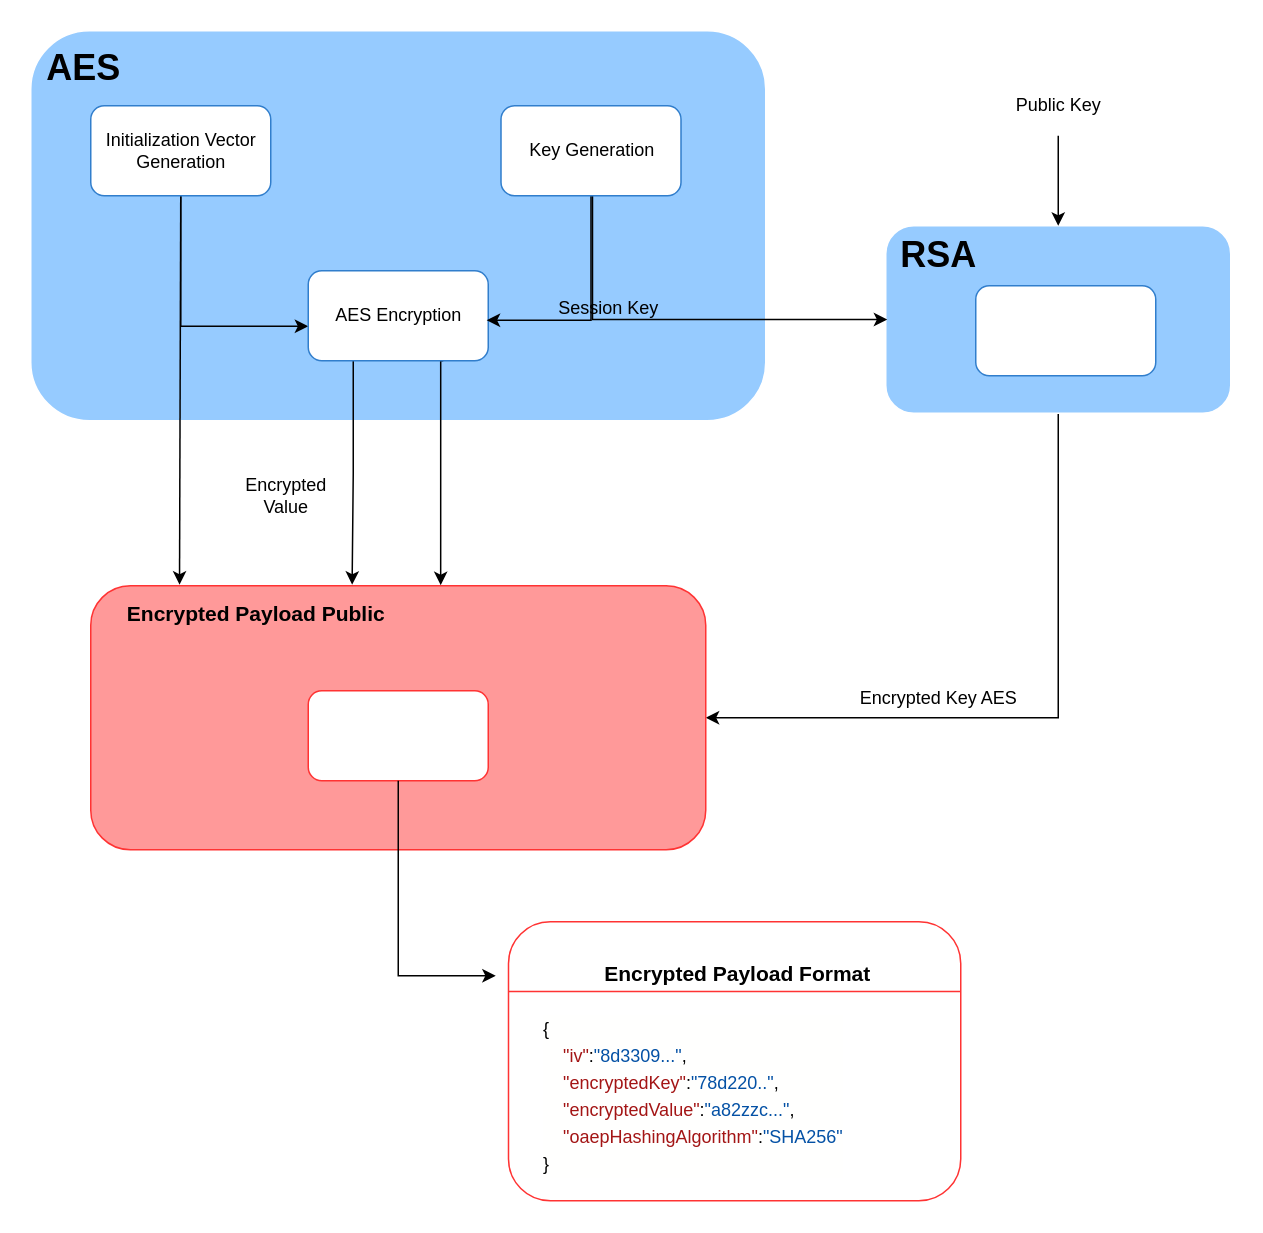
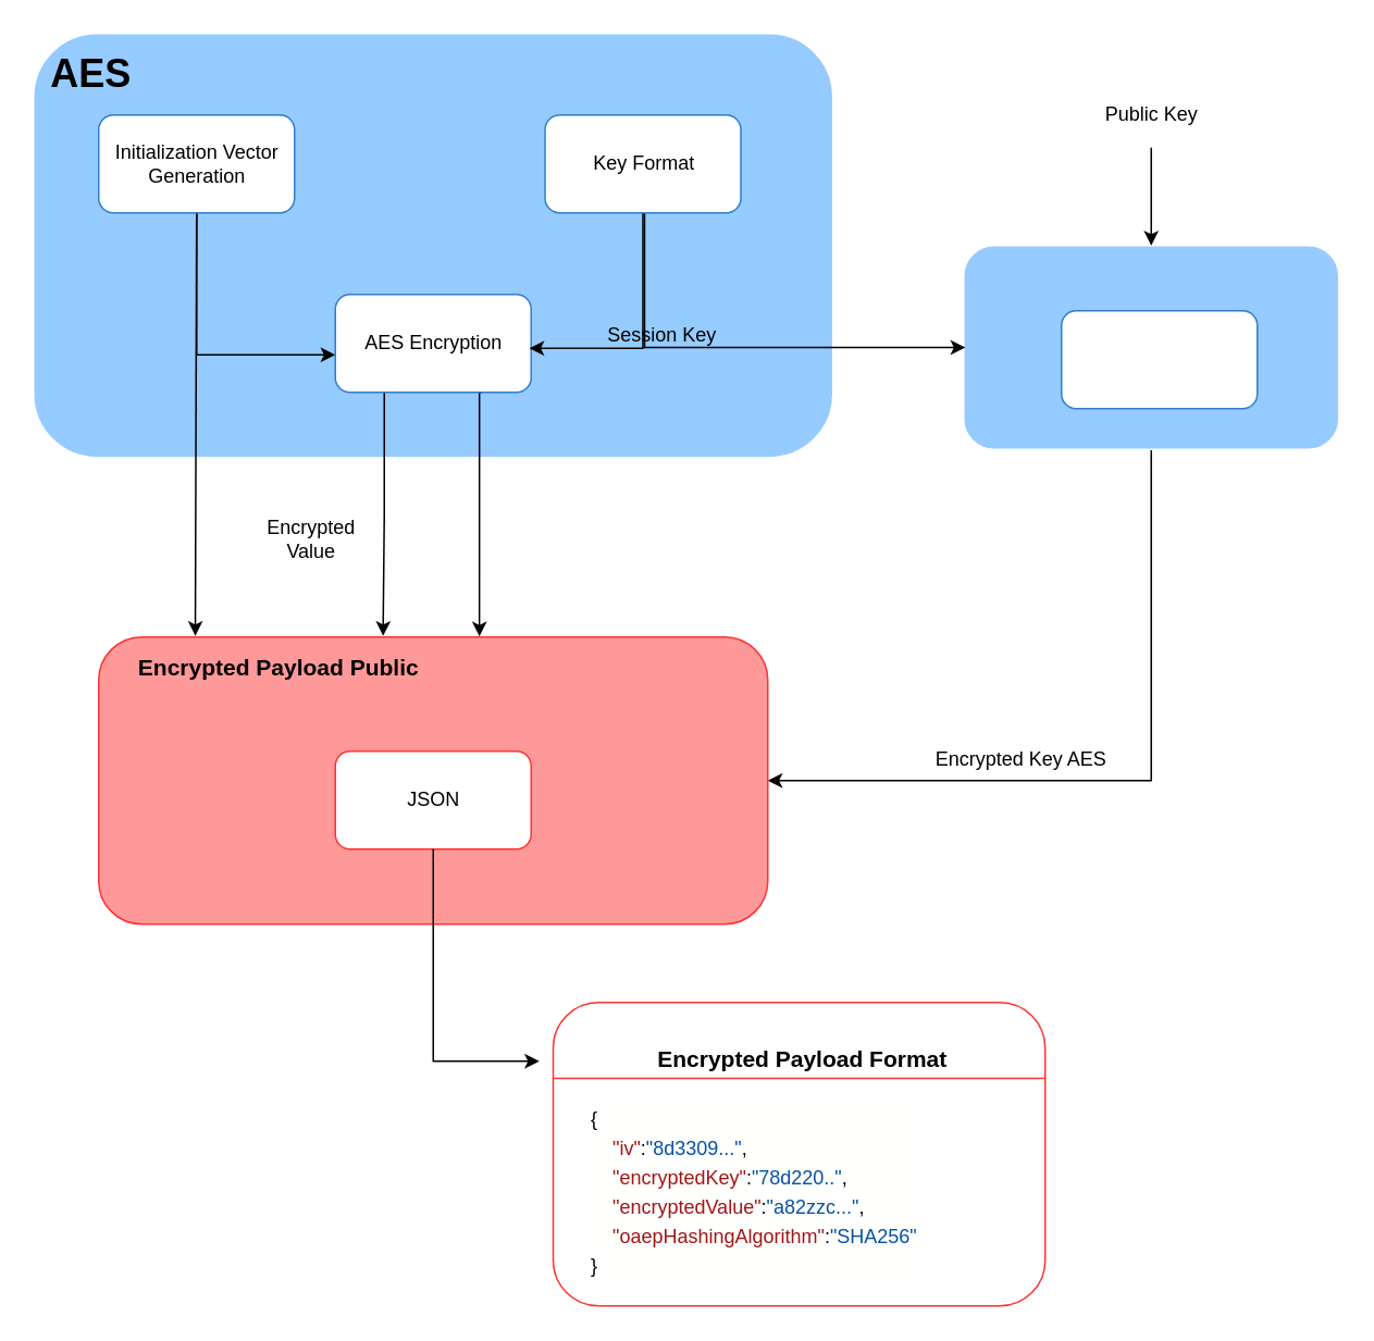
  <mxCell id="0" />
  <mxCell id="1" parent="0" />
  <mxCell id="2" value="" style="rounded=1;whiteSpace=wrap;html=1;fillColor=#96CBFF;strokeColor=#FFFFFF;" vertex="1" parent="1"><mxGeometry x="20" y="20" width="490" height="260" as="geometry" /></mxCell>
  <mxCell id="3" value="&lt;b&gt;&lt;font style=&quot;font-size: 24px;&quot;&gt;AES&lt;/font&gt;&lt;/b&gt;" style="text;html=1;resizable=0;autosize=1;align=center;verticalAlign=middle;points=[];fillColor=none;strokeColor=none;rounded=0;" vertex="1" parent="1"><mxGeometry x="20" y="25" width="70" height="40" as="geometry" /></mxCell>
  <mxCell id="4" style="edgeStyle=orthogonalEdgeStyle;rounded=0;orthogonalLoop=1;jettySize=auto;html=1;exitX=0.5;exitY=1;exitDx=0;exitDy=0;entryX=1;entryY=0.5;entryDx=0;entryDy=0;fontSize=24;" edge="1" parent="1" source="5" target="23"><mxGeometry relative="1" as="geometry" /></mxCell>
  <mxCell id="5" value="" style="rounded=1;whiteSpace=wrap;html=1;fillColor=#96CBFF;strokeColor=#FFFFFF;" vertex="1" parent="1"><mxGeometry x="590" y="150" width="230" height="125" as="geometry" /></mxCell>
  <mxCell id="6" style="edgeStyle=orthogonalEdgeStyle;rounded=0;orthogonalLoop=1;jettySize=auto;html=1;exitX=0.5;exitY=1;exitDx=0;exitDy=0;entryX=0;entryY=0.617;entryDx=0;entryDy=0;entryPerimeter=0;" edge="1" parent="1" source="8" target="11"><mxGeometry relative="1" as="geometry" /></mxCell>
  <mxCell id="7" style="edgeStyle=orthogonalEdgeStyle;rounded=0;orthogonalLoop=1;jettySize=auto;html=1;exitX=0.5;exitY=1;exitDx=0;exitDy=0;fontSize=24;entryX=0.269;entryY=0.043;entryDx=0;entryDy=0;entryPerimeter=0;" edge="1" parent="1"><mxGeometry relative="1" as="geometry"><mxPoint x="120" y="128" as="sourcePoint" /><mxPoint x="119.18" y="389.29" as="targetPoint" /><Array as="points"><mxPoint x="119" y="128" /></Array></mxGeometry></mxCell>
  <mxCell id="8" value="" style="rounded=1;whiteSpace=wrap;html=1;strokeColor=#317ECC;fillColor=#FFFFFF;" vertex="1" parent="1"><mxGeometry x="60" y="70" width="120" height="60" as="geometry" /></mxCell>
  <mxCell id="9" style="edgeStyle=orthogonalEdgeStyle;rounded=0;orthogonalLoop=1;jettySize=auto;html=1;exitX=0.25;exitY=1;exitDx=0;exitDy=0;entryX=0.425;entryY=-0.004;entryDx=0;entryDy=0;fontSize=24;entryPerimeter=0;" edge="1" parent="1" source="11" target="23"><mxGeometry relative="1" as="geometry" /></mxCell>
  <mxCell id="10" style="edgeStyle=orthogonalEdgeStyle;rounded=0;orthogonalLoop=1;jettySize=auto;html=1;exitX=0.75;exitY=1;exitDx=0;exitDy=0;fontSize=14;entryX=0.569;entryY=-0.008;entryDx=0;entryDy=0;entryPerimeter=0;" edge="1" parent="1"><mxGeometry relative="1" as="geometry"><mxPoint x="295" y="240" as="sourcePoint" /><mxPoint x="293.29" y="389.592" as="targetPoint" /><Array as="points"><mxPoint x="293" y="240" /></Array></mxGeometry></mxCell>
  <mxCell id="11" value="" style="rounded=1;whiteSpace=wrap;html=1;strokeColor=#317ECC;fillColor=#FFFFFF;" vertex="1" parent="1"><mxGeometry x="205" y="180" width="120" height="60" as="geometry" /></mxCell>
  <mxCell id="12" style="edgeStyle=orthogonalEdgeStyle;rounded=0;orthogonalLoop=1;jettySize=auto;html=1;exitX=0.5;exitY=1;exitDx=0;exitDy=0;entryX=1.036;entryY=0.6;entryDx=0;entryDy=0;entryPerimeter=0;" edge="1" parent="1" source="14" target="17"><mxGeometry relative="1" as="geometry"><Array as="points"><mxPoint x="394" y="213" /></Array></mxGeometry></mxCell>
  <mxCell id="13" style="edgeStyle=orthogonalEdgeStyle;rounded=0;orthogonalLoop=1;jettySize=auto;html=1;exitX=0.5;exitY=1;exitDx=0;exitDy=0;entryX=0;entryY=0.5;entryDx=0;entryDy=0;fontSize=24;" edge="1" parent="1"><mxGeometry relative="1" as="geometry"><mxPoint x="394.5" y="130" as="sourcePoint" /><mxPoint x="591" y="212.5" as="targetPoint" /><Array as="points"><mxPoint x="394" y="213" /><mxPoint x="591" y="213" /></Array></mxGeometry></mxCell>
  <mxCell id="14" value="" style="rounded=1;whiteSpace=wrap;html=1;strokeColor=#317ECC;fillColor=#FFFFFF;" vertex="1" parent="1"><mxGeometry x="333.5" y="70" width="120" height="60" as="geometry" /></mxCell>
  <mxCell id="15" value="Initialization Vector &lt;br&gt;Generation" style="text;html=1;resizable=0;autosize=1;align=center;verticalAlign=middle;points=[];fillColor=none;strokeColor=none;rounded=0;" vertex="1" parent="1"><mxGeometry x="60" y="80" width="120" height="40" as="geometry" /></mxCell>
- <mxCell id="16" value="Key Generation" style="text;html=1;resizable=0;autosize=1;align=center;verticalAlign=middle;points=[];fillColor=none;strokeColor=none;rounded=0;" vertex="1" parent="1"><mxGeometry x="338.5" y="85" width="110" height="30" as="geometry" /></mxCell>
+ <mxCell id="16" value="Key Format" style="text;html=1;resizable=0;autosize=1;align=center;verticalAlign=middle;points=[];fillColor=none;strokeColor=none;rounded=0;" vertex="1" parent="1"><mxGeometry x="338.5" y="85" width="110" height="30" as="geometry" /></mxCell>
  <mxCell id="17" value="AES Encryption" style="text;html=1;resizable=0;autosize=1;align=center;verticalAlign=middle;points=[];fillColor=none;strokeColor=none;rounded=0;" vertex="1" parent="1"><mxGeometry x="210" y="195" width="110" height="30" as="geometry" /></mxCell>
- <mxCell id="18" value="&lt;b&gt;&lt;font style=&quot;font-size: 24px;&quot;&gt;RSA&lt;/font&gt;&lt;/b&gt;" style="text;html=1;resizable=0;autosize=1;align=center;verticalAlign=middle;points=[];fillColor=none;strokeColor=none;rounded=0;" vertex="1" parent="1"><mxGeometry x="590" y="150" width="70" height="40" as="geometry" /></mxCell>
  <mxCell id="19" value="Session Key" style="text;html=1;resizable=0;autosize=1;align=center;verticalAlign=middle;points=[];fillColor=none;strokeColor=none;rounded=0;" vertex="1" parent="1"><mxGeometry x="360" y="190" width="90" height="30" as="geometry" /></mxCell>
  <mxCell id="20" value="" style="rounded=1;whiteSpace=wrap;html=1;strokeColor=#317ECC;fillColor=#FFFFFF;" vertex="1" parent="1"><mxGeometry x="650" y="190" width="120" height="60" as="geometry" /></mxCell>
  <mxCell id="21" value="Public Key" style="text;html=1;resizable=0;autosize=1;align=center;verticalAlign=middle;points=[];fillColor=none;strokeColor=none;rounded=0;" vertex="1" parent="1"><mxGeometry x="665" y="55" width="80" height="30" as="geometry" /></mxCell>
  <mxCell id="22" value="" style="edgeStyle=none;orthogonalLoop=1;jettySize=auto;html=1;rounded=0;fontSize=24;entryX=0.5;entryY=0;entryDx=0;entryDy=0;" edge="1" parent="1" target="5"><mxGeometry width="80" relative="1" as="geometry"><mxPoint x="705" y="90" as="sourcePoint" /><mxPoint x="720" y="140" as="targetPoint" /><Array as="points" /></mxGeometry></mxCell>
  <mxCell id="23" value="" style="rounded=1;whiteSpace=wrap;html=1;fillColor=#FF9999;strokeColor=#FF3333;" vertex="1" parent="1"><mxGeometry x="60" y="390" width="410" height="176" as="geometry" /></mxCell>
  <mxCell id="24" value="Encrypted Key AES" style="text;html=1;resizable=0;autosize=1;align=center;verticalAlign=middle;points=[];fillColor=none;strokeColor=none;rounded=0;" vertex="1" parent="1"><mxGeometry x="560" y="450" width="130" height="30" as="geometry" /></mxCell>
  <mxCell id="25" value="Encrypted&lt;br&gt;Value" style="text;html=1;resizable=0;autosize=1;align=center;verticalAlign=middle;points=[];fillColor=none;strokeColor=none;rounded=0;" vertex="1" parent="1"><mxGeometry x="150" y="310" width="80" height="40" as="geometry" /></mxCell>
  <mxCell id="26" value="&lt;b&gt;&lt;font style=&quot;font-size: 14px;&quot;&gt;Encrypted Payload Public&lt;/font&gt;&lt;/b&gt;" style="text;html=1;resizable=0;autosize=1;align=center;verticalAlign=middle;points=[];fillColor=none;strokeColor=none;rounded=0;" vertex="1" parent="1"><mxGeometry x="60" y="394" width="220" height="30" as="geometry" /></mxCell>
  <mxCell id="27" value="" style="rounded=1;whiteSpace=wrap;html=1;strokeColor=#FF3333;fillColor=#FFFFFF;" vertex="1" parent="1"><mxGeometry x="205" y="460" width="120" height="60" as="geometry" /></mxCell>
+ <mxCell id="28" value="JSON" style="text;html=1;resizable=0;autosize=1;align=center;verticalAlign=middle;points=[];fillColor=none;strokeColor=none;rounded=0;" vertex="1" parent="1"><mxGeometry x="235" y="475" width="60" height="30" as="geometry" /></mxCell>
  <mxCell id="29" value="" style="rounded=1;whiteSpace=wrap;html=1;fillColor=#FFFFFF;strokeColor=#FF3333;" vertex="1" parent="1"><mxGeometry x="338.5" y="614" width="301.5" height="186" as="geometry" /></mxCell>
  <mxCell id="30" value="&lt;font style=&quot;font-size: 14px;&quot;&gt;&lt;b&gt;Encrypted Payload Format&lt;/b&gt;&lt;/font&gt;" style="text;html=1;resizable=0;autosize=1;align=center;verticalAlign=middle;points=[];fillColor=none;strokeColor=none;rounded=0;" vertex="1" parent="1"><mxGeometry x="391" y="634" width="200" height="30" as="geometry" /></mxCell>
  <mxCell id="31" value="" style="endArrow=none;html=1;rounded=0;fontSize=14;exitX=0;exitY=0.25;exitDx=0;exitDy=0;entryX=1;entryY=0.25;entryDx=0;entryDy=0;strokeColor=#FF3333;" edge="1" parent="1" source="29" target="29"><mxGeometry width="50" height="50" relative="1" as="geometry"><mxPoint x="380" y="674" as="sourcePoint" /><mxPoint x="430" y="624" as="targetPoint" /></mxGeometry></mxCell>
  <mxCell id="32" style="edgeStyle=orthogonalEdgeStyle;rounded=0;orthogonalLoop=1;jettySize=auto;html=1;exitX=0.5;exitY=1;exitDx=0;exitDy=0;fontSize=14;" edge="1" parent="1"><mxGeometry relative="1" as="geometry"><mxPoint x="265" y="520" as="sourcePoint" /><mxPoint x="330" y="650" as="targetPoint" /><Array as="points"><mxPoint x="265" y="650" /></Array></mxGeometry></mxCell>
  <mxCell id="33" value="&lt;div style=&quot;background-color: rgb(255, 255, 254); font-size: 12px; line-height: 18px;&quot;&gt;&lt;div&gt;{&lt;/div&gt;&lt;div&gt;&amp;nbsp;&amp;nbsp;&amp;nbsp;&amp;nbsp;&lt;span style=&quot;color: #a31515;&quot;&gt;&quot;iv&quot;&lt;/span&gt;:&lt;span style=&quot;color: #0451a5;&quot;&gt;&quot;8d3309...&quot;&lt;/span&gt;,&lt;/div&gt;&lt;div&gt;&amp;nbsp;&amp;nbsp;&amp;nbsp;&amp;nbsp;&lt;span style=&quot;color: #a31515;&quot;&gt;&quot;encryptedKey&quot;&lt;/span&gt;:&lt;span style=&quot;color: #0451a5;&quot;&gt;&quot;78d220..&quot;&lt;/span&gt;,&lt;/div&gt;&lt;div&gt;&amp;nbsp;&amp;nbsp;&amp;nbsp;&amp;nbsp;&lt;span style=&quot;color: #a31515;&quot;&gt;&quot;encryptedValue&quot;&lt;/span&gt;:&lt;span style=&quot;color: #0451a5;&quot;&gt;&quot;a82zzc...&quot;&lt;/span&gt;,&lt;/div&gt;&lt;div&gt;&amp;nbsp;&amp;nbsp;&amp;nbsp;&amp;nbsp;&lt;span style=&quot;color: #a31515;&quot;&gt;&quot;oaepHashingAlgorithm&quot;&lt;/span&gt;:&lt;span style=&quot;color: #0451a5;&quot;&gt;&quot;SHA256&quot;&lt;/span&gt;&lt;/div&gt;&lt;div&gt;}&lt;/div&gt;&lt;/div&gt;" style="text;html=1;resizable=0;autosize=1;align=left;verticalAlign=middle;points=[];fillColor=none;strokeColor=none;rounded=0;fontSize=14;" vertex="1" parent="1"><mxGeometry x="360" y="670" width="220" height="120" as="geometry" /></mxCell>
